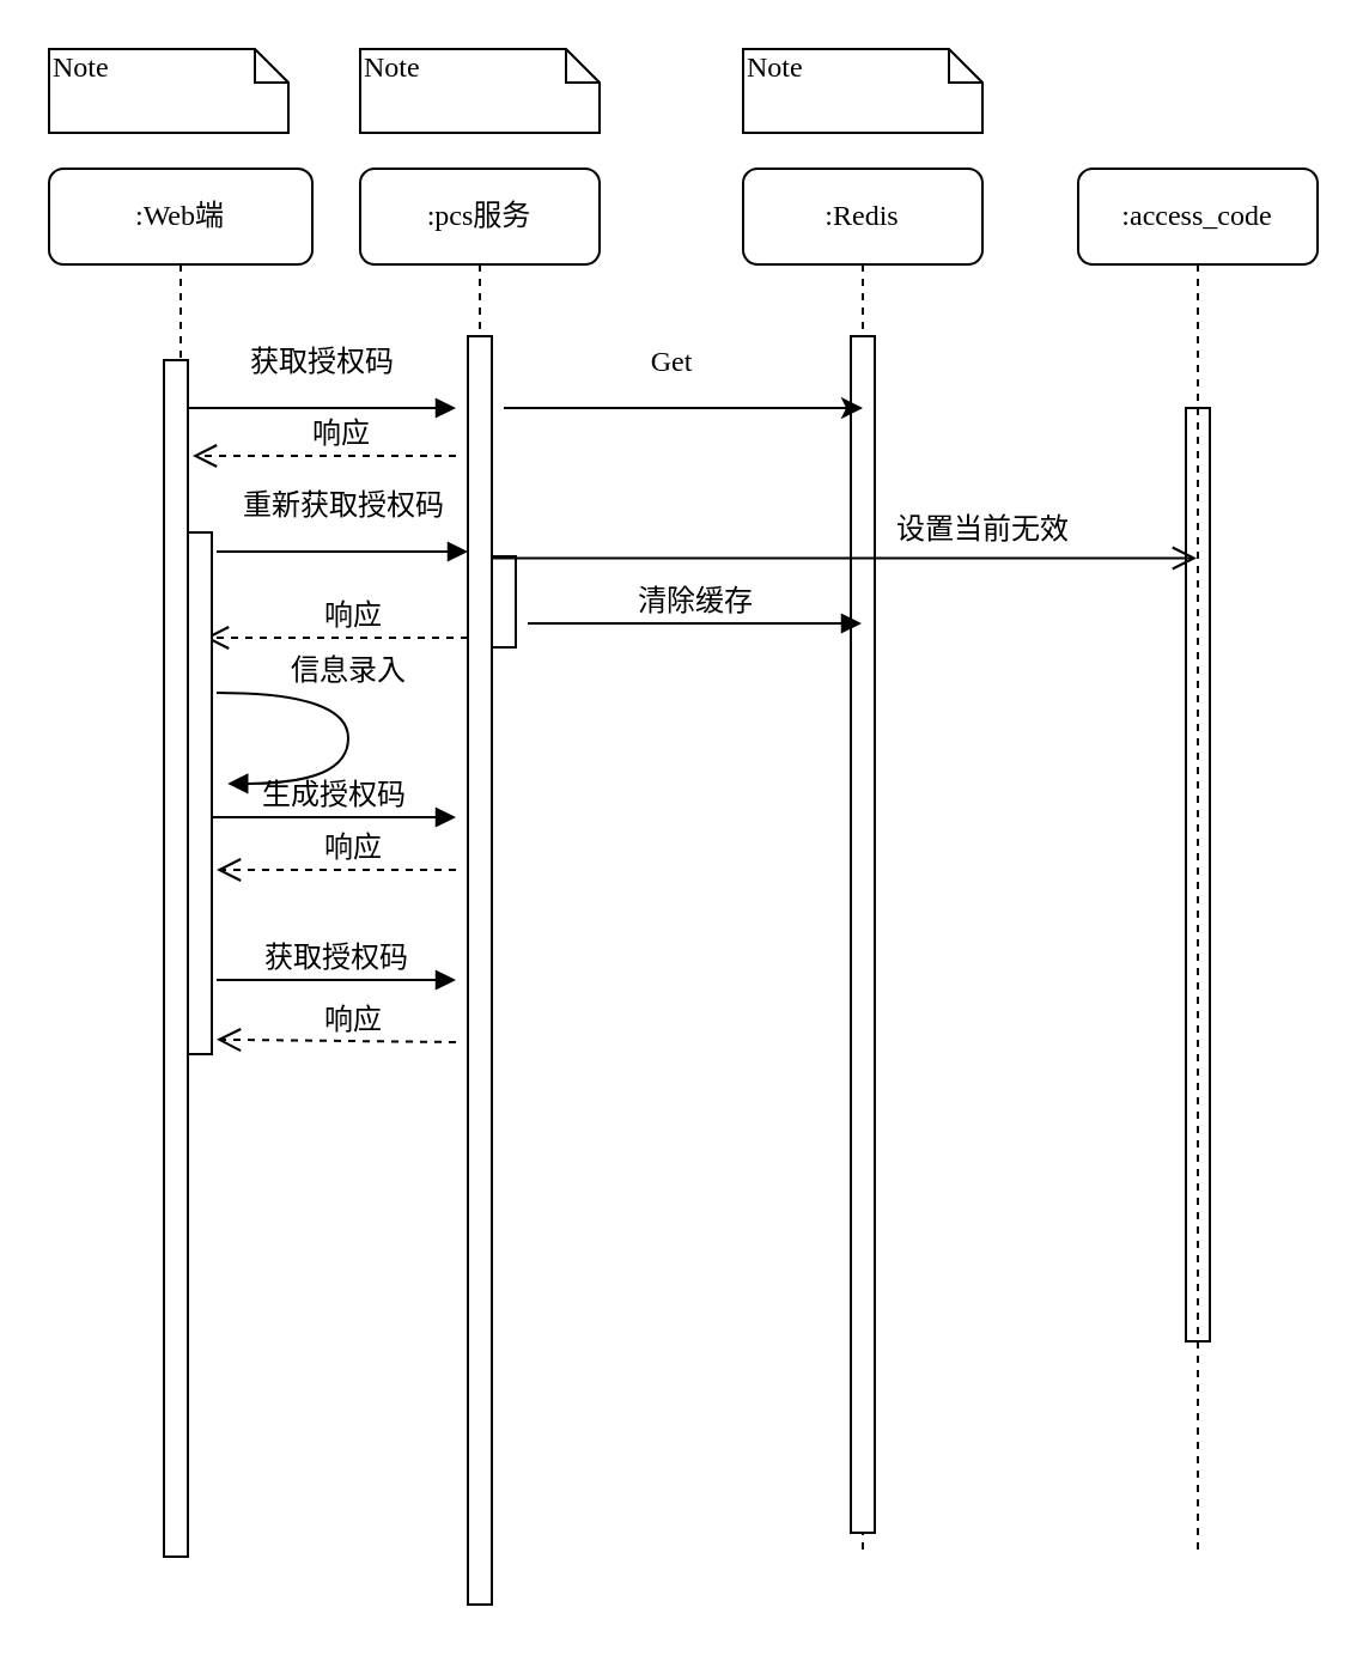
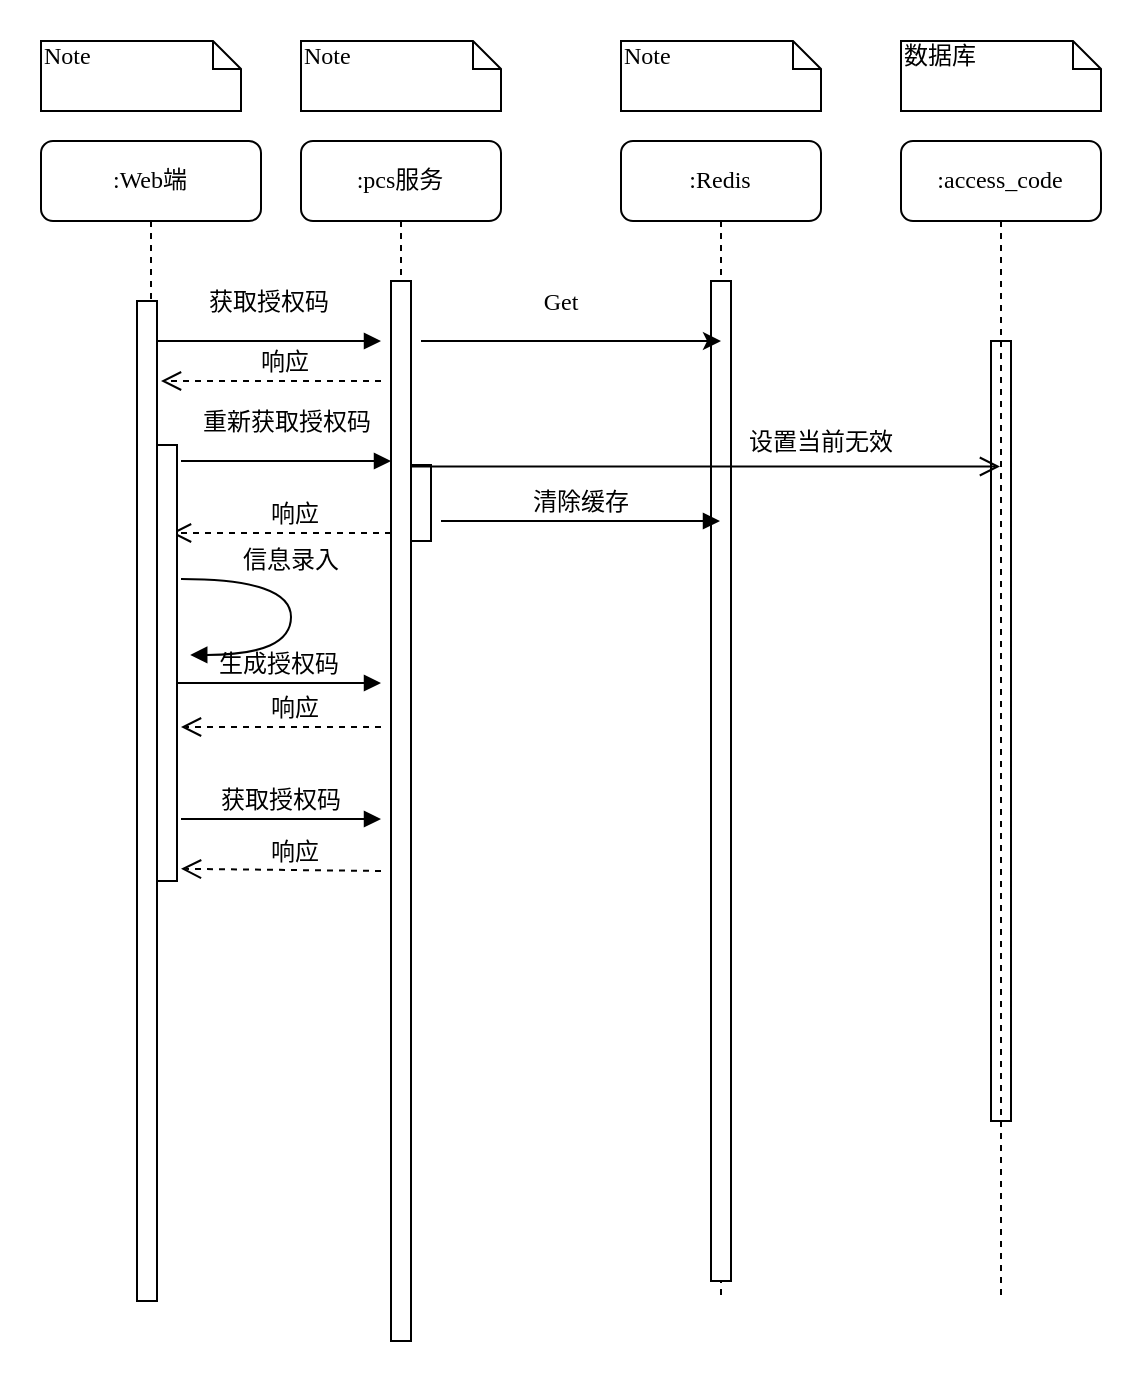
  <mxCell id="0" />
  <mxCell id="1" parent="0" />
  <mxCell id="2" value="" style="html=1;points=[];perimeter=orthogonalPerimeter;rounded=0;shadow=0;comic=0;labelBackgroundColor=none;strokeWidth=1;fontFamily=Verdana;fontSize=12;align=center;" parent="1" vertex="1"><mxGeometry x="495" y="170" width="10" height="390" as="geometry" /></mxCell>
  <mxCell id="3" value=":pcs服务" style="shape=umlLifeline;perimeter=lifelinePerimeter;whiteSpace=wrap;html=1;container=1;collapsible=0;recursiveResize=0;outlineConnect=0;rounded=1;shadow=0;comic=0;labelBackgroundColor=none;strokeWidth=1;fontFamily=Verdana;fontSize=12;align=center;" parent="1" vertex="1"><mxGeometry x="150" y="70" width="100" height="600" as="geometry" /></mxCell>
  <mxCell id="4" value="" style="html=1;points=[];perimeter=orthogonalPerimeter;rounded=0;shadow=0;comic=0;labelBackgroundColor=none;strokeWidth=1;fontFamily=Verdana;fontSize=12;align=center;" parent="3" vertex="1"><mxGeometry x="45" y="70" width="10" height="530" as="geometry" /></mxCell>
  <mxCell id="5" value="" style="html=1;points=[];perimeter=orthogonalPerimeter;rounded=0;shadow=0;comic=0;labelBackgroundColor=none;strokeWidth=1;fontFamily=Verdana;fontSize=12;align=center;" parent="3" vertex="1"><mxGeometry x="55" y="190" width="10" height="10" as="geometry" /></mxCell>
  <mxCell id="6" value="重新获取授权码" style="html=1;verticalAlign=bottom;endArrow=block;labelBackgroundColor=none;fontFamily=Verdana;fontSize=12;edgeStyle=elbowEdgeStyle;elbow=vertical;" edge="1" parent="3"><mxGeometry y="10" relative="1" as="geometry"><mxPoint x="-60" y="160" as="sourcePoint" /><mxPoint as="offset" /><mxPoint x="45" y="160" as="targetPoint" /></mxGeometry></mxCell>
  <mxCell id="7" value="响应" style="html=1;verticalAlign=bottom;endArrow=open;dashed=1;endSize=8;labelBackgroundColor=none;fontFamily=Verdana;fontSize=12;" edge="1" parent="3"><mxGeometry x="-0.131" relative="1" as="geometry"><mxPoint x="-65" y="196" as="targetPoint" /><mxPoint x="45" y="196" as="sourcePoint" /><mxPoint as="offset" /></mxGeometry></mxCell>
  <mxCell id="8" value="响应" style="html=1;verticalAlign=bottom;endArrow=open;dashed=1;endSize=8;labelBackgroundColor=none;fontFamily=Verdana;fontSize=12;" edge="1" parent="3"><mxGeometry x="-0.131" relative="1" as="geometry"><mxPoint x="-60" y="293" as="targetPoint" /><mxPoint x="40" y="293" as="sourcePoint" /><mxPoint as="offset" /></mxGeometry></mxCell>
  <mxCell id="9" value="" style="html=1;points=[];perimeter=orthogonalPerimeter;rounded=0;shadow=0;comic=0;labelBackgroundColor=none;strokeWidth=1;fontFamily=Verdana;fontSize=12;align=center;" vertex="1" parent="3"><mxGeometry x="55" y="162" width="10" height="38" as="geometry" /></mxCell>
  <mxCell id="10" value=":Redis" style="shape=umlLifeline;perimeter=lifelinePerimeter;whiteSpace=wrap;html=1;container=1;collapsible=0;recursiveResize=0;outlineConnect=0;rounded=1;shadow=0;comic=0;labelBackgroundColor=none;strokeWidth=1;fontFamily=Verdana;fontSize=12;align=center;" parent="1" vertex="1"><mxGeometry x="310" y="70" width="100" height="580" as="geometry" /></mxCell>
  <mxCell id="11" value="" style="html=1;points=[];perimeter=orthogonalPerimeter;rounded=0;shadow=0;comic=0;labelBackgroundColor=none;strokeWidth=1;fontFamily=Verdana;fontSize=12;align=center;" parent="10" vertex="1"><mxGeometry x="45" y="70" width="10" height="500" as="geometry" /></mxCell>
  <mxCell id="12" value=":access_code" style="shape=umlLifeline;perimeter=lifelinePerimeter;whiteSpace=wrap;html=1;container=1;collapsible=0;recursiveResize=0;outlineConnect=0;rounded=1;shadow=0;comic=0;labelBackgroundColor=none;strokeWidth=1;fontFamily=Verdana;fontSize=12;align=center;" parent="1" vertex="1"><mxGeometry x="450" y="70" width="100" height="580" as="geometry" /></mxCell>
  <mxCell id="13" value=":Web端" style="shape=umlLifeline;perimeter=lifelinePerimeter;whiteSpace=wrap;html=1;container=1;collapsible=0;recursiveResize=0;outlineConnect=0;rounded=1;shadow=0;comic=0;labelBackgroundColor=none;strokeWidth=1;fontFamily=Verdana;fontSize=12;align=center;" parent="1" vertex="1"><mxGeometry x="20" y="70" width="110" height="580" as="geometry" /></mxCell>
  <mxCell id="14" value="" style="html=1;points=[];perimeter=orthogonalPerimeter;rounded=0;shadow=0;comic=0;labelBackgroundColor=none;strokeWidth=1;fontFamily=Verdana;fontSize=12;align=center;" parent="13" vertex="1"><mxGeometry x="48" y="80" width="10" height="500" as="geometry" /></mxCell>
  <mxCell id="15" value="响应" style="html=1;verticalAlign=bottom;endArrow=open;dashed=1;endSize=8;labelBackgroundColor=none;fontFamily=Verdana;fontSize=12;entryX=1.2;entryY=0.972;entryDx=0;entryDy=0;entryPerimeter=0;" parent="13" edge="1" target="16"><mxGeometry x="-0.131" relative="1" as="geometry"><mxPoint x="55" y="364.5" as="targetPoint" /><mxPoint x="170" y="365" as="sourcePoint" /><mxPoint as="offset" /></mxGeometry></mxCell>
  <mxCell id="16" value="" style="html=1;points=[];perimeter=orthogonalPerimeter;rounded=0;shadow=0;comic=0;labelBackgroundColor=none;strokeWidth=1;fontFamily=Verdana;fontSize=12;align=center;" parent="13" vertex="1"><mxGeometry x="58" y="152" width="10" height="218" as="geometry" /></mxCell>
  <mxCell id="17" value="响应" style="html=1;verticalAlign=bottom;endArrow=open;dashed=1;endSize=8;labelBackgroundColor=none;fontFamily=Verdana;fontSize=12;" edge="1" parent="13"><mxGeometry x="-0.131" relative="1" as="geometry"><mxPoint x="60" y="120" as="targetPoint" /><mxPoint x="170" y="120" as="sourcePoint" /><mxPoint as="offset" /></mxGeometry></mxCell>
  <mxCell id="18" value="&lt;div class=&quot;lake-content&quot;&gt;&lt;span class=&quot;ne-text&quot;&gt;生成授权码&lt;/span&gt;&lt;/div&gt;" style="html=1;verticalAlign=bottom;endArrow=block;labelBackgroundColor=none;fontFamily=Verdana;fontSize=12;edgeStyle=elbowEdgeStyle;elbow=vertical;" edge="1" parent="13"><mxGeometry relative="1" as="geometry"><mxPoint x="68" y="271" as="sourcePoint" /><mxPoint x="170" y="271" as="targetPoint" /></mxGeometry></mxCell>
  <mxCell id="19" value="获取授权码" style="html=1;verticalAlign=bottom;endArrow=block;labelBackgroundColor=none;fontFamily=Verdana;fontSize=12;edgeStyle=elbowEdgeStyle;elbow=vertical;" parent="1" source="14" edge="1"><mxGeometry y="10" relative="1" as="geometry"><mxPoint x="130" y="180" as="sourcePoint" /><mxPoint as="offset" /><mxPoint x="190" y="170" as="targetPoint" /></mxGeometry></mxCell>
  <mxCell id="20" value="Note" style="shape=note;whiteSpace=wrap;html=1;size=14;verticalAlign=top;align=left;spacingTop=-6;rounded=0;shadow=0;comic=0;labelBackgroundColor=none;strokeWidth=1;fontFamily=Verdana;fontSize=12" parent="1" vertex="1"><mxGeometry x="20" y="20" width="100" height="35" as="geometry" /></mxCell>
  <mxCell id="21" value="Note" style="shape=note;whiteSpace=wrap;html=1;size=14;verticalAlign=top;align=left;spacingTop=-6;rounded=0;shadow=0;comic=0;labelBackgroundColor=none;strokeWidth=1;fontFamily=Verdana;fontSize=12" parent="1" vertex="1"><mxGeometry x="150" y="20" width="100" height="35" as="geometry" /></mxCell>
  <mxCell id="22" value="Note" style="shape=note;whiteSpace=wrap;html=1;size=14;verticalAlign=top;align=left;spacingTop=-6;rounded=0;shadow=0;comic=0;labelBackgroundColor=none;strokeWidth=1;fontFamily=Verdana;fontSize=12" parent="1" vertex="1"><mxGeometry x="310" y="20" width="100" height="35" as="geometry" /></mxCell>
+ <mxCell id="23" value="数据库" style="shape=note;whiteSpace=wrap;html=1;size=14;verticalAlign=top;align=left;spacingTop=-6;rounded=0;shadow=0;comic=0;labelBackgroundColor=none;strokeWidth=1;fontFamily=Verdana;fontSize=12" parent="1" vertex="1"><mxGeometry x="450" y="20" width="100" height="35" as="geometry" /></mxCell>
  <mxCell id="24" value="" style="html=1;verticalAlign=bottom;endArrow=none;entryX=0;entryY=0;labelBackgroundColor=none;fontFamily=Verdana;fontSize=12;edgeStyle=elbowEdgeStyle;elbow=vertical;" parent="1" source="4" edge="1"><mxGeometry relative="1" as="geometry"><mxPoint x="205" y="190" as="sourcePoint" /><mxPoint x="205" y="180" as="targetPoint" /></mxGeometry></mxCell>
  <mxCell id="25" value="&lt;div class=&quot;lake-content&quot;&gt;&lt;span class=&quot;ne-text&quot;&gt;获取授权码&lt;/span&gt;&lt;/div&gt;" style="html=1;verticalAlign=bottom;endArrow=block;entryX=0;entryY=0;labelBackgroundColor=none;fontFamily=Verdana;fontSize=12;edgeStyle=elbowEdgeStyle;elbow=vertical;" parent="1" edge="1"><mxGeometry relative="1" as="geometry"><mxPoint x="90" y="409" as="sourcePoint" /><mxPoint x="190" y="408.5" as="targetPoint" /></mxGeometry></mxCell>
  <mxCell id="26" value="信息录入" style="html=1;verticalAlign=bottom;endArrow=block;labelBackgroundColor=none;fontFamily=Verdana;fontSize=12;elbow=vertical;edgeStyle=orthogonalEdgeStyle;curved=1;entryX=1;entryY=0.286;entryPerimeter=0;exitX=1.038;exitY=0.345;exitPerimeter=0;" edge="1" parent="1"><mxGeometry x="-0.234" relative="1" as="geometry"><mxPoint x="90" y="289.04" as="sourcePoint" /><mxPoint x="94.62" y="326.96" as="targetPoint" /><Array as="points"><mxPoint x="145" y="289.04" /><mxPoint x="145" y="327.04" /></Array><mxPoint as="offset" /></mxGeometry></mxCell>
  <mxCell id="27" value="Get" style="html=1;verticalAlign=bottom;endArrow=none;endSize=8;labelBackgroundColor=none;fontFamily=Verdana;fontSize=12;startArrow=classic;startFill=1;endFill=0;" parent="1" edge="1"><mxGeometry x="0.067" y="-10" relative="1" as="geometry"><mxPoint x="210" y="170" as="targetPoint" /><mxPoint x="360" y="170" as="sourcePoint" /><mxPoint as="offset" /></mxGeometry></mxCell>
  <mxCell id="28" value="设置当前无效" style="html=1;verticalAlign=bottom;endArrow=open;endSize=8;labelBackgroundColor=none;fontFamily=Verdana;fontSize=12;exitX=1;exitY=0.175;exitDx=0;exitDy=0;exitPerimeter=0;" parent="1" target="12" edge="1" source="4"><mxGeometry x="0.392" y="3" relative="1" as="geometry"><mxPoint x="370" y="360" as="targetPoint" /><mxPoint x="490" y="360" as="sourcePoint" /><mxPoint as="offset" /></mxGeometry></mxCell>
  <mxCell id="29" value="&lt;div class=&quot;lake-content&quot;&gt;&lt;span class=&quot;ne-text&quot;&gt;清除缓存&lt;/span&gt;&lt;/div&gt;" style="html=1;verticalAlign=bottom;endArrow=block;labelBackgroundColor=none;fontFamily=Verdana;fontSize=12;edgeStyle=elbowEdgeStyle;elbow=vertical;" edge="1" parent="1" target="10"><mxGeometry relative="1" as="geometry"><mxPoint x="220" y="260" as="sourcePoint" /><mxPoint x="310" y="260" as="targetPoint" /></mxGeometry></mxCell>
